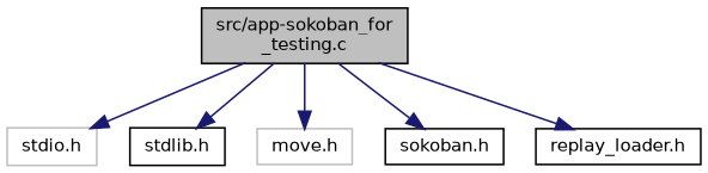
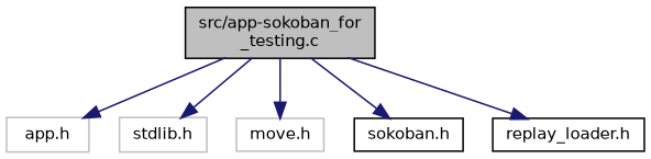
  digraph {
    node [color=black fillcolor=white fontname=Helvetica fontsize=10 shape=record style=filled]
    edge [color=midnightblue fontname=Helvetica fontsize=10 labelfontname=Helvetica labelfontsize=10 style=solid]
    n1 [fillcolor=grey75 fontcolor=black height=0.2 label="src/app-sokoban_for\l_testing.c" width=0.4]
-   n2 [color=grey75 height=0.2 label="stdio.h" width=0.4]
-   n3 [height=0.2 label="stdlib.h" width=0.4]
+   n2 [color=grey75 height=0.2 label="app.h" width=0.4]
+   n3 [color=grey75 height=0.2 label="stdlib.h" width=0.4]
    n4 [color=grey75 height=0.2 label="move.h" width=0.4]
    n5 [height=0.2 label="sokoban.h" width=0.4]
    n6 [height=0.2 label="replay_loader.h" width=0.4]
    n1 -> n2
    n1 -> n3
    n1 -> n4
    n1 -> n5
    n1 -> n6
  }
